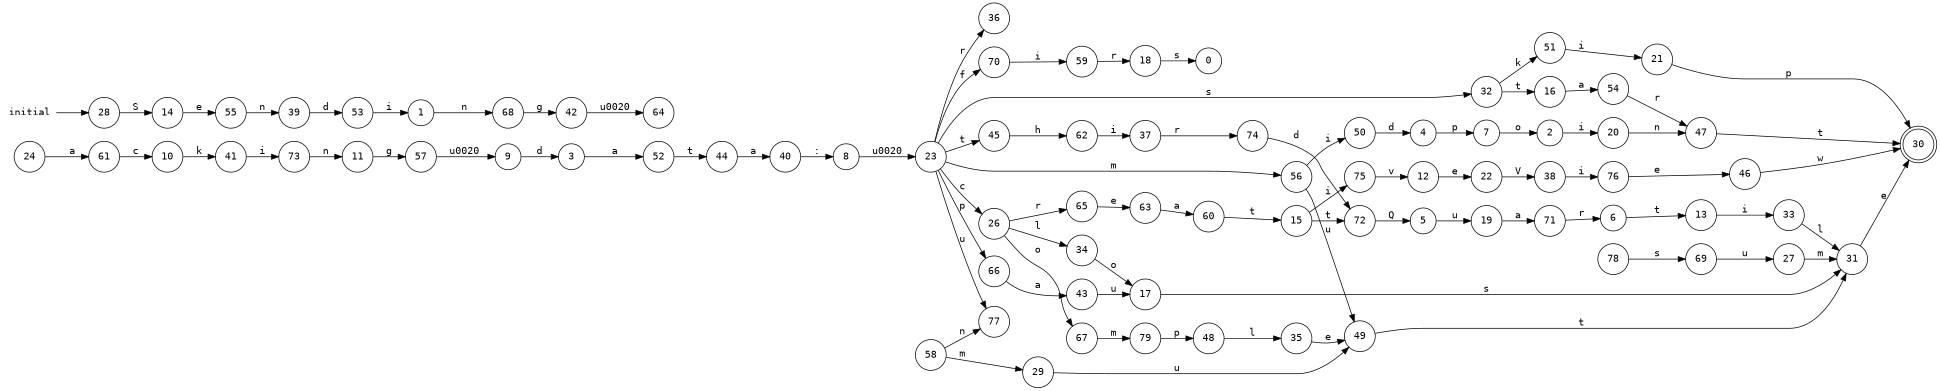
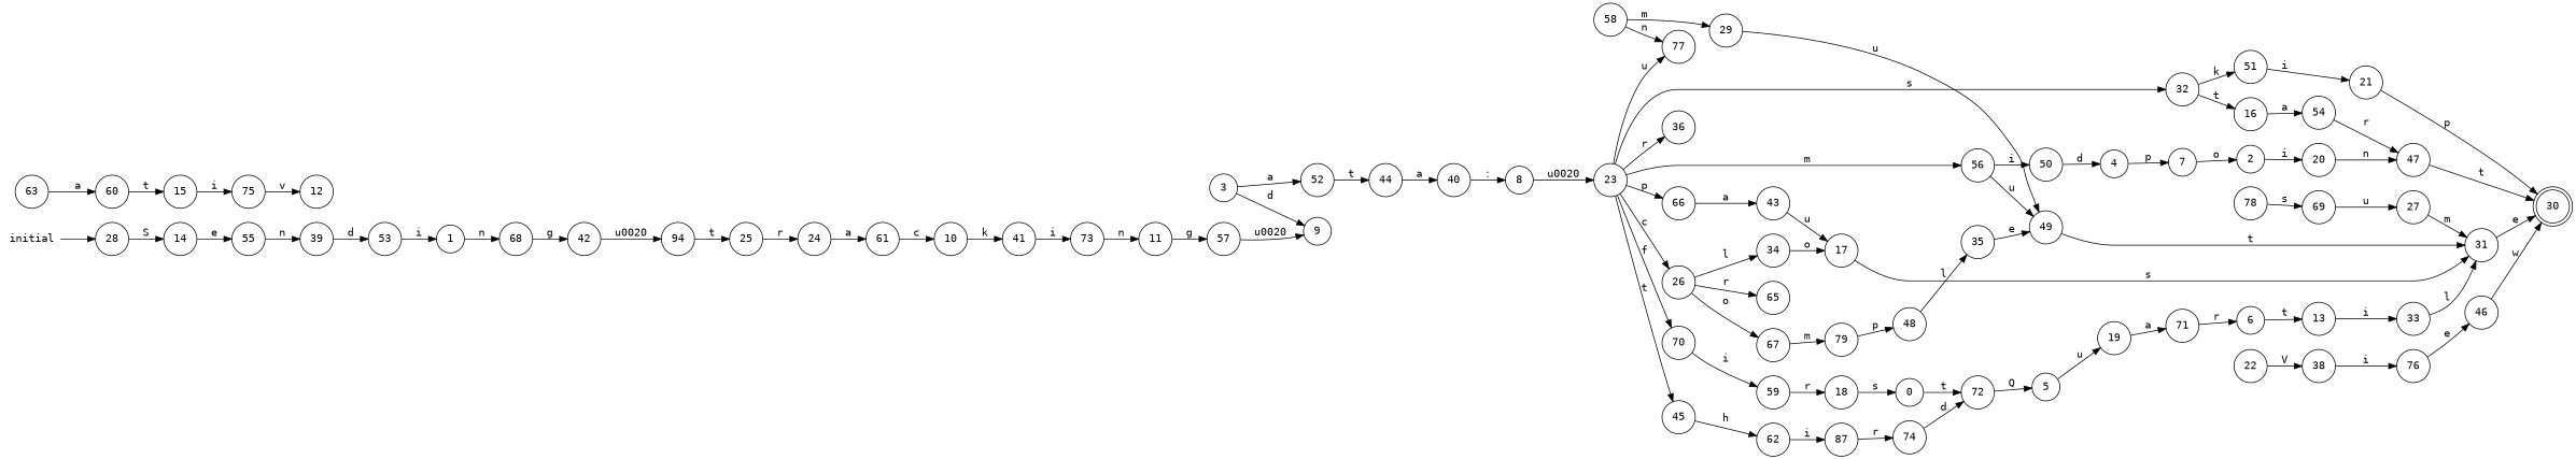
  digraph {
    fontname="DejaVu Sans Mono"
    rankdir=LR
    node [fontname="DejaVu Sans Mono" shape=circle]
    edge [fontname="DejaVu Sans Mono"]
    0
    72
    5
    19
    1
    68
    42
-   64
+   64 [label=94]
    2
    20
    47
    30 [shape=doublecircle]
    3
    52
    44
    40
    4
    7
    71
    6
    13
    33
    31
    8
    23
    70
    26
    45
    66
    56
    32
    77
    36
    59
    34
    67
    65
    62
    43
    49
    50
    16
    51
    9
    10
    41
    73
    11
    57
    12
    22
    38
    76
    14
    55
    39
    53
    15
    75
    54
    17
    18
    21
    46
    79
    63
-   37
+   37 [label=87]
    58
    29
    78
    69
    24
    61
+   25
    48
    60
    27
    28
    initial [shape=plaintext]
    35
    74
-   15 -> 72 [label=t]
+   0 -> 72 [label=t]
    72 -> 5 [label=Q]
    5 -> 19 [label=u]
    19 -> 71 [label=a]
    1 -> 68 [label=n]
    68 -> 42 [label=g]
    42 -> 64 [label="\u0020"]
+   64 -> 25 [label=t]
    2 -> 20 [label=i]
    20 -> 47 [label=n]
    47 -> 30 [label=t]
    3 -> 52 [label=a]
    52 -> 44 [label=t]
    44 -> 40 [label=a]
    40 -> 8 [label=":"]
    4 -> 7 [label=p]
    7 -> 2 [label=o]
    71 -> 6 [label=r]
    6 -> 13 [label=t]
    13 -> 33 [label=i]
    33 -> 31 [label=l]
    31 -> 30 [label=e]
    8 -> 23 [label="\u0020"]
    23 -> 70 [label=f]
    23 -> 26 [label=c]
    23 -> 45 [label=t]
    23 -> 66 [label=p]
    23 -> 56 [label=m]
    23 -> 32 [label=s]
    23 -> 77 [label=u]
    23 -> 36 [label=r]
    70 -> 59 [label=i]
    26 -> 34 [label=l]
    26 -> 67 [label=o]
    26 -> 65 [label=r]
    45 -> 62 [label=h]
    66 -> 43 [label=a]
    56 -> 49 [label=u]
    56 -> 50 [label=i]
    32 -> 16 [label=t]
    32 -> 51 [label=k]
    59 -> 18 [label=r]
    34 -> 17 [label=o]
    67 -> 79 [label=m]
-   65 -> 63 [label=e]
    62 -> 37 [label=i]
    43 -> 17 [label=u]
    49 -> 31 [label=t]
    50 -> 4 [label=d]
    16 -> 54 [label=a]
    51 -> 21 [label=i]
-   9 -> 3 [label=d]
+   3 -> 9 [label=d]
    10 -> 41 [label=k]
    41 -> 73 [label=i]
    73 -> 11 [label=n]
    11 -> 57 [label=g]
    57 -> 9 [label="\u0020"]
-   12 -> 22 [label=e]
    22 -> 38 [label=V]
    38 -> 76 [label=i]
    76 -> 46 [label=e]
    14 -> 55 [label=e]
    55 -> 39 [label=n]
    39 -> 53 [label=d]
    53 -> 1 [label=i]
    15 -> 75 [label=i]
    75 -> 12 [label=v]
    54 -> 47 [label=r]
    17 -> 31 [label=s]
    18 -> 0 [label=s]
    21 -> 30 [label=p]
    46 -> 30 [label=w]
    79 -> 48 [label=p]
    63 -> 60 [label=a]
    37 -> 74 [label=r]
    58 -> 77 [label=n]
    58 -> 29 [label=m]
    29 -> 49 [label=u]
    78 -> 69 [label=s]
    69 -> 27 [label=u]
    24 -> 61 [label=a]
    61 -> 10 [label=c]
+   25 -> 24 [label=r]
    48 -> 35 [label=l]
    60 -> 15 [label=t]
    27 -> 31 [label=m]
    28 -> 14 [label=S]
    initial -> 28
    35 -> 49 [label=e]
    74 -> 72 [label=d]
  }
